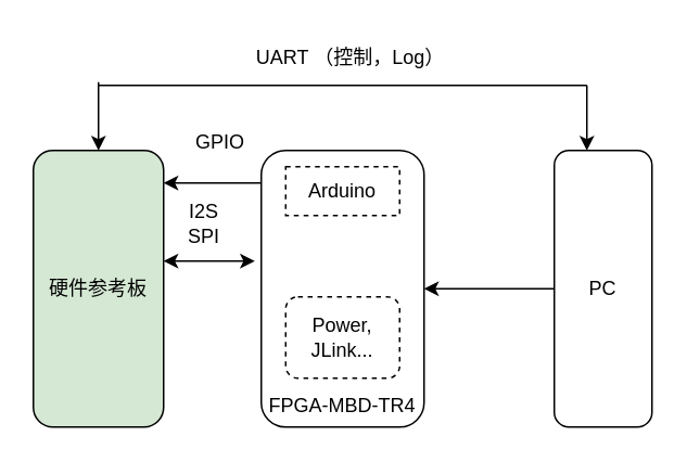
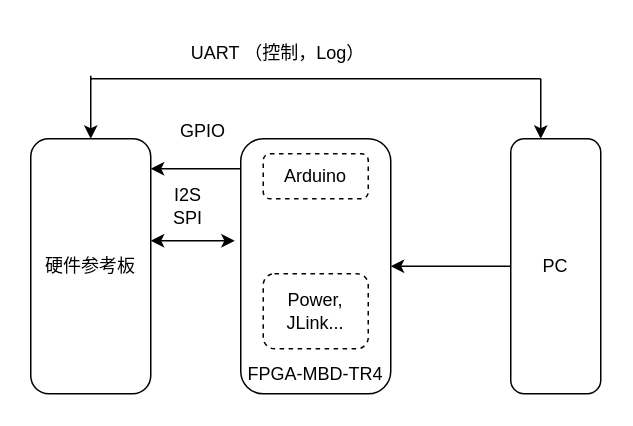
  <mxCell id="0" />
  <mxCell id="1" parent="0" />
- <mxCell id="2" value="硬件参考板" style="rounded=1;whiteSpace=wrap;html=1;fillColor=#d5e8d4;" vertex="1" parent="1"><mxGeometry x="20" y="92" width="80" height="170" as="geometry" /></mxCell>
+ <mxCell id="2" value="硬件参考板" style="rounded=1;whiteSpace=wrap;html=1;" vertex="1" parent="1"><mxGeometry x="20" y="92" width="80" height="170" as="geometry" /></mxCell>
  <mxCell id="3" value="&lt;br&gt;&lt;br&gt;&lt;br&gt;&lt;br&gt;&lt;br&gt;&lt;br&gt;&lt;br&gt;&lt;br&gt;&lt;br&gt;&lt;br&gt;FPGA-MBD-TR4" style="rounded=1;whiteSpace=wrap;html=1;" vertex="1" parent="1"><mxGeometry x="160" y="92" width="100" height="170" as="geometry" /></mxCell>
- <mxCell id="4" value="Arduino" style="whiteSpace=wrap;html=1;strokeColor=#000000;dashed=1;rounded=0;" vertex="1" parent="1"><mxGeometry x="175" y="102" width="70" height="30" as="geometry" /></mxCell>
+ <mxCell id="4" value="Arduino" style="rounded=1;whiteSpace=wrap;html=1;strokeColor=#000000;dashed=1;" vertex="1" parent="1"><mxGeometry x="175" y="102" width="70" height="30" as="geometry" /></mxCell>
  <mxCell id="5" value="Power, JLink..." style="rounded=1;whiteSpace=wrap;html=1;strokeColor=#000000;dashed=1;" vertex="1" parent="1"><mxGeometry x="175" y="182" width="70" height="50" as="geometry" /></mxCell>
  <mxCell id="6" value="PC" style="rounded=1;whiteSpace=wrap;html=1;" vertex="1" parent="1"><mxGeometry x="340" y="92" width="60" height="170" as="geometry" /></mxCell>
  <mxCell id="7" value="" style="endArrow=none;startArrow=classic;html=1;exitX=1;exitY=0.5;exitDx=0;exitDy=0;entryX=0;entryY=0.5;entryDx=0;entryDy=0;entryPerimeter=0;" edge="1" parent="1" source="3" target="6"><mxGeometry width="50" height="50" relative="1" as="geometry"><mxPoint x="320" y="192" as="sourcePoint" /><mxPoint x="330" y="177" as="targetPoint" /></mxGeometry></mxCell>
  <mxCell id="8" value="" style="endArrow=classic;html=1;" edge="1" parent="1"><mxGeometry width="50" height="50" relative="1" as="geometry"><mxPoint x="160" y="112" as="sourcePoint" /><mxPoint x="100" y="112" as="targetPoint" /></mxGeometry></mxCell>
  <mxCell id="9" value="GPIO" style="rounded=1;whiteSpace=wrap;html=1;dashed=1;strokeColor=#FFFFFF;" vertex="1" parent="1"><mxGeometry x="120" y="72" width="30" height="30" as="geometry" /></mxCell>
  <mxCell id="10" value="" style="endArrow=classic;startArrow=classic;html=1;entryX=-0.04;entryY=0.4;entryDx=0;entryDy=0;entryPerimeter=0;" edge="1" parent="1" target="3"><mxGeometry width="50" height="50" relative="1" as="geometry"><mxPoint x="100" y="160" as="sourcePoint" /><mxPoint x="150" y="160" as="targetPoint" /></mxGeometry></mxCell>
  <mxCell id="11" value="I2S&lt;br&gt;SPI" style="rounded=1;whiteSpace=wrap;html=1;dashed=1;strokeColor=#FFFFFF;" vertex="1" parent="1"><mxGeometry x="110" y="122" width="30" height="30" as="geometry" /></mxCell>
  <mxCell id="12" value="" style="endArrow=none;html=1;" edge="1" parent="1"><mxGeometry width="50" height="50" relative="1" as="geometry"><mxPoint x="60" y="52" as="sourcePoint" /><mxPoint x="360" y="52" as="targetPoint" /></mxGeometry></mxCell>
  <mxCell id="13" value="" style="endArrow=classic;html=1;" edge="1" parent="1"><mxGeometry width="50" height="50" relative="1" as="geometry"><mxPoint x="360" y="52" as="sourcePoint" /><mxPoint x="360" y="92" as="targetPoint" /></mxGeometry></mxCell>
- <mxCell id="14" value="UART （控制，Log）" style="rounded=1;whiteSpace=wrap;html=1;dashed=1;strokeColor=#FFFFFF;" vertex="1" parent="1"><mxGeometry x="150" y="20" width="130" height="30" as="geometry" /></mxCell>
+ <mxCell id="14" value="UART （控制，Log）" style="rounded=1;whiteSpace=wrap;html=1;dashed=1;strokeColor=#FFFFFF;" vertex="1" parent="1"><mxGeometry x="120" y="20" width="130" height="30" as="geometry" /></mxCell>
  <mxCell id="15" value="" style="endArrow=classic;html=1;entryX=0.5;entryY=0;entryDx=0;entryDy=0;" edge="1" parent="1" target="2"><mxGeometry width="50" height="50" relative="1" as="geometry"><mxPoint x="60" y="50" as="sourcePoint" /><mxPoint x="110" y="0" as="targetPoint" /></mxGeometry></mxCell>
